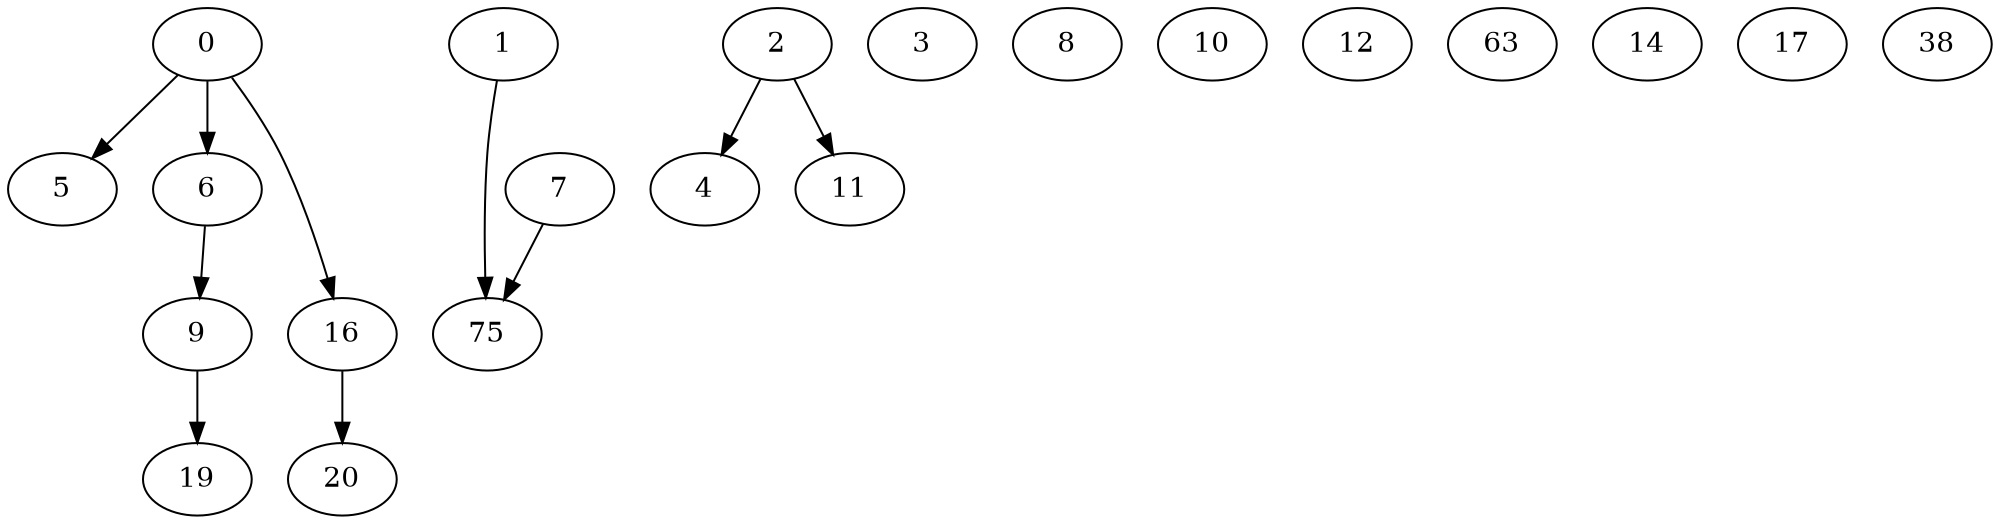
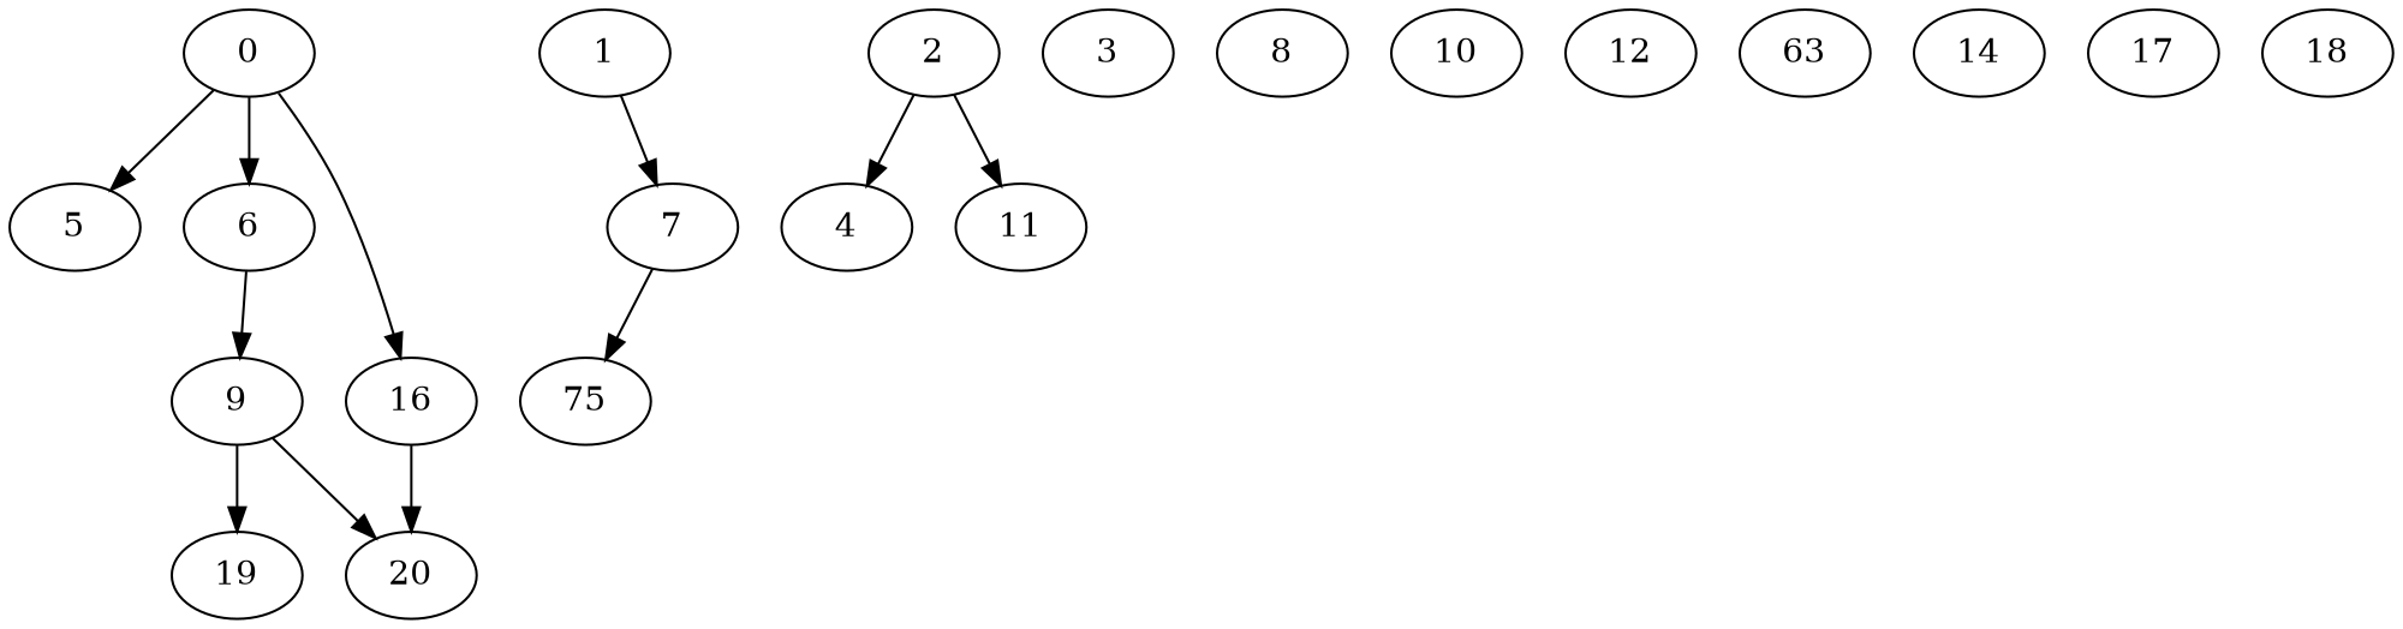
  digraph {
    node [Weight=8]
    edge [Weight=12]
    0 [Weight=6]
    5 [Weight=10]
    6 [Weight=6]
    16 [Weight=3]
    9
    20
    19 [Weight=10]
    1 [Weight=3]
    n9 [Weight=2 label=75]
    4 [Weight=2]
    2
    11 [Weight=3]
    3
    7 [Weight=7]
    8 [Weight=3]
    10 [Weight=9]
    12
    n18 [Weight=6 label=63]
    14 [Weight=6]
    17 [Weight=10]
-   18 [Weight=5 label=38]
+   18 [Weight=5]
    0 -> 5
    0 -> 6 [Weight=20]
    0 -> 16 [Weight=10]
    6 -> 9 [Weight=6]
    16 -> 20 [Weight=16]
+   9 -> 20 [Weight=6]
    9 -> 19 [Weight=14]
-   1 -> n9
+   1 -> 7
    2 -> 4 [Weight=14]
    2 -> 11
    7 -> n9 [Weight=6]
  }
